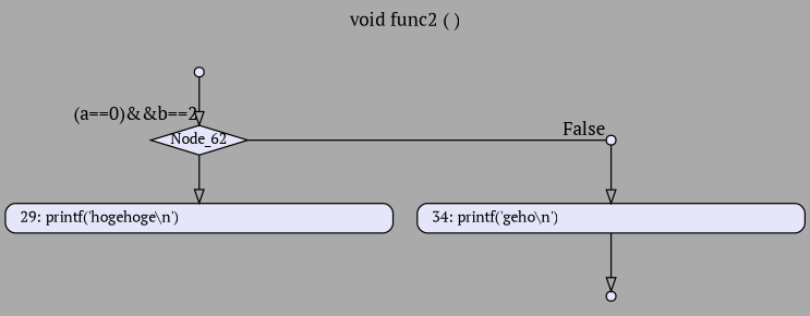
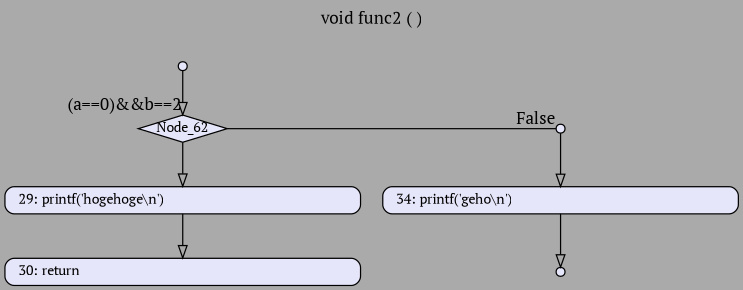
  digraph {
    bgcolor="#aaaaaa"
    label="void func2 ( )"
    labelloc=t
    splines=false
    fontname="PT Serif"
    node [color="#000000" fillcolor="#e6e6fa" fixedsize=true fontcolor="#000000" fontname="PT Serif" fontsize=11 shape=point style="filled, rounded"]
    edge [fillcolor="#aaaaaa" fontcolor="#000000" fontname="PT Serif" fontsize=14 weight=100]
    Node_62 [height=0.3 shape=diamond style=filled width=1]
    Node_65 [height=0.1 width=0.1]
    Node_61 [height=0.1 width=0.1]
    n4 [height=0.3 label=" 29: printf('hogehoge\\n')\l" shape=box width=4]
+   n5 [height=0.3 label=" 30: return\l" shape=box width=4]
    n6 [height=0.3 label=" 34: printf('geho\\n')\l" shape=box width=4]
    Node_67 [height=0.1 width=0.1]
    subgraph sub_1 {
      rank=same
      Node_62
      Node_65
    }
    Node_62 -> Node_65 [dir=none headlabel=" False\l" labelangle=90 labeldistance=1 labelfloat=true weight=""]
    Node_62 -> n4
    Node_65 -> n6
    Node_61 -> Node_62 [headlabel=" (a==0)&&b==2\l" labelangle=-45 labeldistance=3.0 labelfloat=true]
+   n4 -> n5
    n6 -> Node_67
  }
